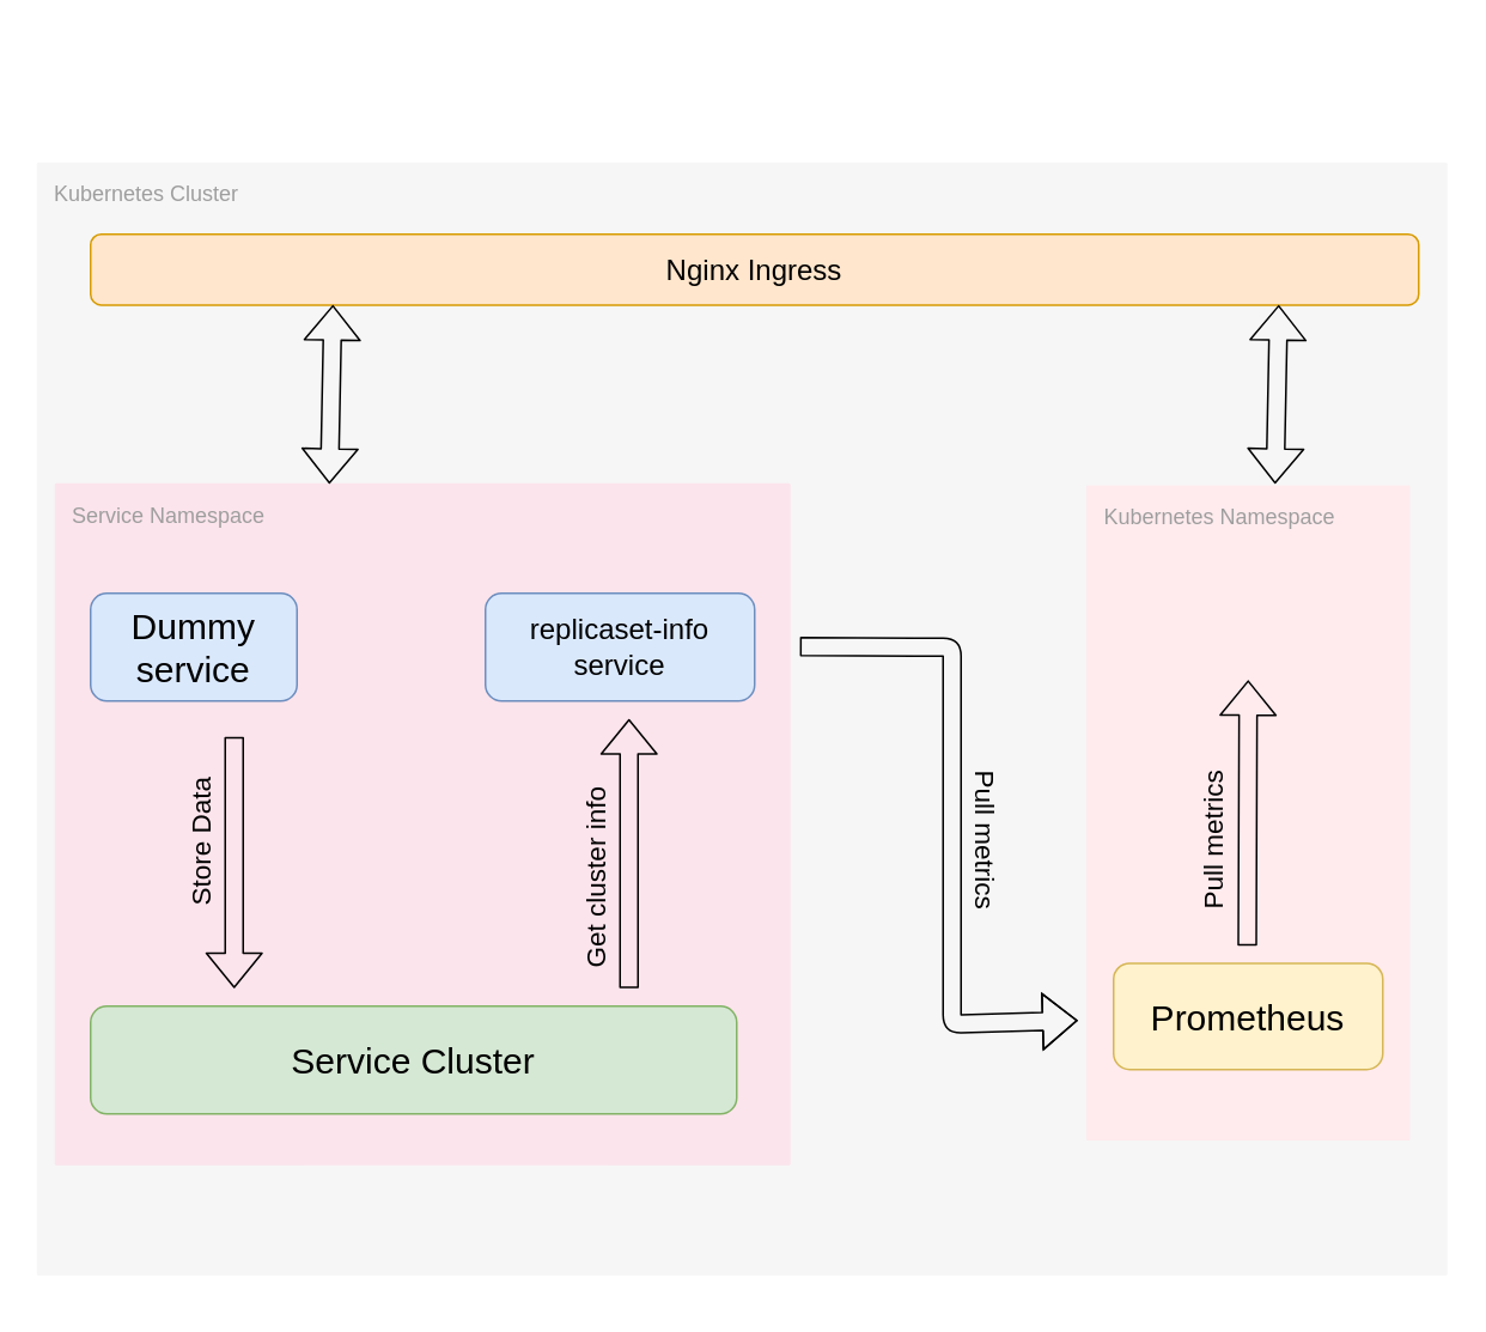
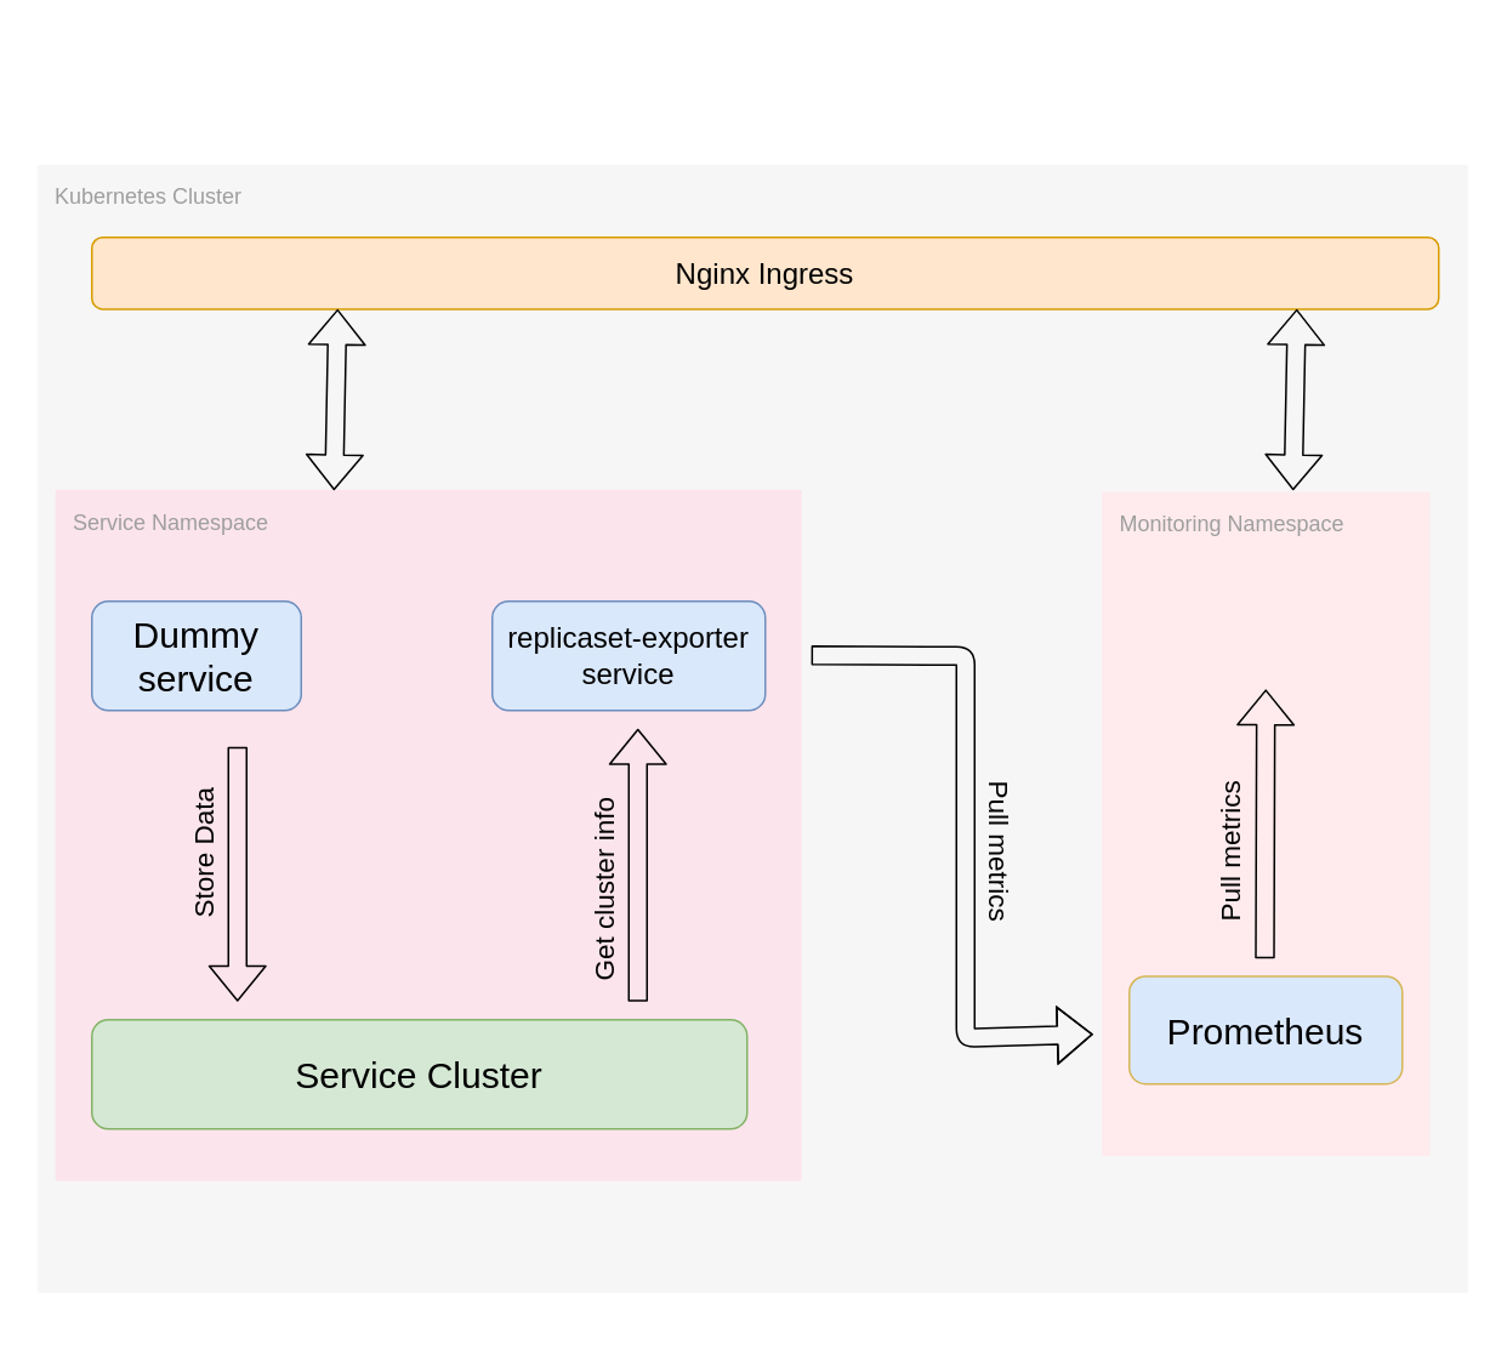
  <mxCell id="0" />
  <mxCell id="1" parent="0" />
  <mxCell id="2" value="" style="group;fillColor=#ffffff;" vertex="1" connectable="0" parent="1"><mxGeometry x="20" y="20" width="786" height="700" as="geometry" /></mxCell>
  <mxCell id="3" value="Kubernetes Cluster" style="points=[[0,0,0],[0.25,0,0],[0.5,0,0],[0.75,0,0],[1,0,0],[1,0.25,0],[1,0.5,0],[1,0.75,0],[1,1,0],[0.75,1,0],[0.5,1,0],[0.25,1,0],[0,1,0],[0,0.75,0],[0,0.5,0],[0,0.25,0]];rounded=1;absoluteArcSize=1;arcSize=2;html=1;strokeColor=none;gradientColor=none;shadow=0;dashed=0;fontSize=12;fontColor=#9E9E9E;align=left;verticalAlign=top;spacing=10;spacingTop=-4;fillColor=#F6F6F6;" vertex="1" parent="2"><mxGeometry y="70" width="786" height="620" as="geometry" /></mxCell>
  <mxCell id="4" value="Service Namespace" style="points=[[0,0,0],[0.25,0,0],[0.5,0,0],[0.75,0,0],[1,0,0],[1,0.25,0],[1,0.5,0],[1,0.75,0],[1,1,0],[0.75,1,0],[0.5,1,0],[0.25,1,0],[0,1,0],[0,0.75,0],[0,0.5,0],[0,0.25,0]];rounded=1;absoluteArcSize=1;arcSize=2;html=1;strokeColor=none;gradientColor=none;shadow=0;dashed=0;fontSize=12;fontColor=#9E9E9E;align=left;verticalAlign=top;spacing=10;spacingTop=-4;fillColor=#FCE4EC;" vertex="1" parent="2"><mxGeometry width="410" height="380" relative="1" as="geometry"><mxPoint x="10" y="248.64" as="offset" /></mxGeometry></mxCell>
  <mxCell id="5" value="&lt;font style=&quot;font-size: 16px&quot;&gt;Nginx Ingress&lt;br&gt;&lt;/font&gt;" style="rounded=1;whiteSpace=wrap;html=1;fillColor=#ffe6cc;strokeColor=#d79b00;" vertex="1" parent="2"><mxGeometry x="30" y="109.997" width="740" height="39.429" as="geometry" /></mxCell>
  <mxCell id="6" value="" style="shape=flexArrow;endArrow=classic;startArrow=classic;html=1;exitX=0.344;exitY=0.108;exitDx=0;exitDy=0;exitPerimeter=0;" edge="1" parent="2"><mxGeometry width="50" height="50" relative="1" as="geometry"><mxPoint x="163.04" y="249.019" as="sourcePoint" /><mxPoint x="165" y="149.423" as="targetPoint" /></mxGeometry></mxCell>
  <mxCell id="7" value="" style="shape=flexArrow;endArrow=classic;startArrow=classic;html=1;exitX=0.344;exitY=0.108;exitDx=0;exitDy=0;exitPerimeter=0;" edge="1" parent="2"><mxGeometry width="50" height="50" relative="1" as="geometry"><mxPoint x="690" y="249.019" as="sourcePoint" /><mxPoint x="692" y="149.423" as="targetPoint" /></mxGeometry></mxCell>
- <mxCell id="8" value="&lt;font style=&quot;font-size: 16px&quot;&gt;replicaset-info&lt;br&gt;service&lt;br&gt;&lt;/font&gt;" style="rounded=1;whiteSpace=wrap;html=1;fillColor=#dae8fc;strokeColor=#6c8ebf;" vertex="1" parent="2"><mxGeometry x="250" y="310" width="150" height="60" as="geometry" /></mxCell>
+ <mxCell id="8" value="&lt;font style=&quot;font-size: 16px&quot;&gt;replicaset-exporter&lt;br&gt;service&lt;br&gt;&lt;/font&gt;" style="rounded=1;whiteSpace=wrap;html=1;fillColor=#dae8fc;strokeColor=#6c8ebf;" vertex="1" parent="2"><mxGeometry x="250" y="310" width="150" height="60" as="geometry" /></mxCell>
  <mxCell id="9" value="" style="group;fillColor=#FCE4EC;" vertex="1" connectable="0" parent="2"><mxGeometry x="585" y="249.996" width="180" height="364.714" as="geometry" /></mxCell>
  <mxCell id="10" value="" style="group" vertex="1" connectable="0" parent="9"><mxGeometry width="180" height="364.714" as="geometry" /></mxCell>
- <mxCell id="11" value="Kubernetes Namespace" style="points=[[0,0,0],[0.25,0,0],[0.5,0,0],[0.75,0,0],[1,0,0],[1,0.25,0],[1,0.5,0],[1,0.75,0],[1,1,0],[0.75,1,0],[0.5,1,0],[0.25,1,0],[0,1,0],[0,0.75,0],[0,0.5,0],[0,0.25,0]];rounded=1;absoluteArcSize=1;arcSize=2;html=1;strokeColor=none;gradientColor=none;shadow=0;dashed=0;fontSize=12;fontColor=#9E9E9E;align=left;verticalAlign=top;spacing=10;spacingTop=-4;fillColor=#FFEBEE;labelBackgroundColor=none;" vertex="1" parent="10"><mxGeometry width="180" height="364.714" as="geometry" /></mxCell>
- <mxCell id="12" value="&lt;font style=&quot;font-size: 20px&quot;&gt;Prometheus&lt;/font&gt;" style="rounded=1;whiteSpace=wrap;html=1;fillColor=#fff2cc;strokeColor=#d6b656;" vertex="1" parent="10"><mxGeometry x="15" y="266.143" width="150" height="59.143" as="geometry" /></mxCell>
+ <mxCell id="11" value="Monitoring Namespace" style="points=[[0,0,0],[0.25,0,0],[0.5,0,0],[0.75,0,0],[1,0,0],[1,0.25,0],[1,0.5,0],[1,0.75,0],[1,1,0],[0.75,1,0],[0.5,1,0],[0.25,1,0],[0,1,0],[0,0.75,0],[0,0.5,0],[0,0.25,0]];rounded=1;absoluteArcSize=1;arcSize=2;html=1;strokeColor=none;gradientColor=none;shadow=0;dashed=0;fontSize=12;fontColor=#9E9E9E;align=left;verticalAlign=top;spacing=10;spacingTop=-4;fillColor=#FFEBEE;labelBackgroundColor=none;" vertex="1" parent="10"><mxGeometry width="180" height="364.714" as="geometry" /></mxCell>
+ <mxCell id="12" value="&lt;font style=&quot;font-size: 20px&quot;&gt;Prometheus&lt;/font&gt;" style="rounded=1;whiteSpace=wrap;html=1;fillColor=#dae8fc;strokeColor=#d6b656;" vertex="1" parent="10"><mxGeometry x="15" y="266.143" width="150" height="59.143" as="geometry" /></mxCell>
  <mxCell id="13" value="" style="shape=flexArrow;endArrow=classic;html=1;" edge="1" parent="10"><mxGeometry width="50" height="50" relative="1" as="geometry"><mxPoint x="89.5" y="256.286" as="sourcePoint" /><mxPoint x="90" y="108.429" as="targetPoint" /></mxGeometry></mxCell>
  <mxCell id="14" value="&lt;font style=&quot;font-size: 15px&quot;&gt;Pull metrics&lt;/font&gt;" style="edgeLabel;html=1;align=center;verticalAlign=middle;resizable=0;points=[];horizontal=0;labelBackgroundColor=none;" vertex="1" connectable="0" parent="13"><mxGeometry x="0.16" y="-2" relative="1" as="geometry"><mxPoint x="-22" y="28" as="offset" /></mxGeometry></mxCell>
  <mxCell id="15" value="" style="shape=flexArrow;endArrow=classic;html=1;exitX=0.541;exitY=0.435;exitDx=0;exitDy=0;exitPerimeter=0;" edge="1" parent="2" source="3"><mxGeometry width="50" height="50" relative="1" as="geometry"><mxPoint x="420" y="335.143" as="sourcePoint" /><mxPoint x="580" y="548" as="targetPoint" /><Array as="points"><mxPoint x="510" y="340" /><mxPoint x="510" y="550" /></Array></mxGeometry></mxCell>
  <mxCell id="16" value="&lt;font style=&quot;font-size: 15px&quot;&gt;Pull metrics&lt;/font&gt;" style="edgeLabel;html=1;align=center;verticalAlign=middle;resizable=0;points=[];horizontal=1;labelBackgroundColor=none;rotation=90;" vertex="1" connectable="0" parent="15"><mxGeometry x="0.16" y="-2" relative="1" as="geometry"><mxPoint x="22" y="-21" as="offset" /></mxGeometry></mxCell>
  <mxCell id="17" value="&lt;font style=&quot;font-size: 20px&quot;&gt;Dummy service&lt;/font&gt;" style="rounded=1;whiteSpace=wrap;html=1;fillColor=#dae8fc;strokeColor=#6c8ebf;" vertex="1" parent="1"><mxGeometry x="50" y="330" width="115" height="60" as="geometry" /></mxCell>
  <mxCell id="18" value="&lt;font style=&quot;font-size: 20px&quot;&gt;Service Cluster&lt;/font&gt;" style="rounded=1;whiteSpace=wrap;html=1;fillColor=#d5e8d4;strokeColor=#82b366;" vertex="1" parent="1"><mxGeometry x="50" y="560" width="360" height="60" as="geometry" /></mxCell>
  <mxCell id="19" value="" style="shape=flexArrow;endArrow=classic;html=1;" edge="1" parent="1"><mxGeometry width="50" height="50" relative="1" as="geometry"><mxPoint x="130" y="410" as="sourcePoint" /><mxPoint x="130" y="550" as="targetPoint" /></mxGeometry></mxCell>
  <mxCell id="20" value="&lt;font style=&quot;font-size: 15px&quot;&gt;Store Data&lt;/font&gt;" style="edgeLabel;html=1;align=center;verticalAlign=middle;resizable=0;points=[];rotation=-90;labelBackgroundColor=none;" vertex="1" connectable="0" parent="19"><mxGeometry x="-0.257" y="-3" relative="1" as="geometry"><mxPoint x="-17" y="8" as="offset" /></mxGeometry></mxCell>
  <mxCell id="21" value="" style="shape=flexArrow;endArrow=classic;html=1;" edge="1" parent="1"><mxGeometry width="50" height="50" relative="1" as="geometry"><mxPoint x="350" y="550" as="sourcePoint" /><mxPoint x="350" y="400" as="targetPoint" /></mxGeometry></mxCell>
  <mxCell id="22" value="&lt;font style=&quot;font-size: 15px&quot;&gt;Get cluster info&lt;/font&gt;" style="edgeLabel;html=1;align=center;verticalAlign=middle;resizable=0;points=[];horizontal=1;rotation=-90;labelBackgroundColor=none;" vertex="1" connectable="0" parent="21"><mxGeometry x="0.16" y="-2" relative="1" as="geometry"><mxPoint x="-22" y="27" as="offset" /></mxGeometry></mxCell>
